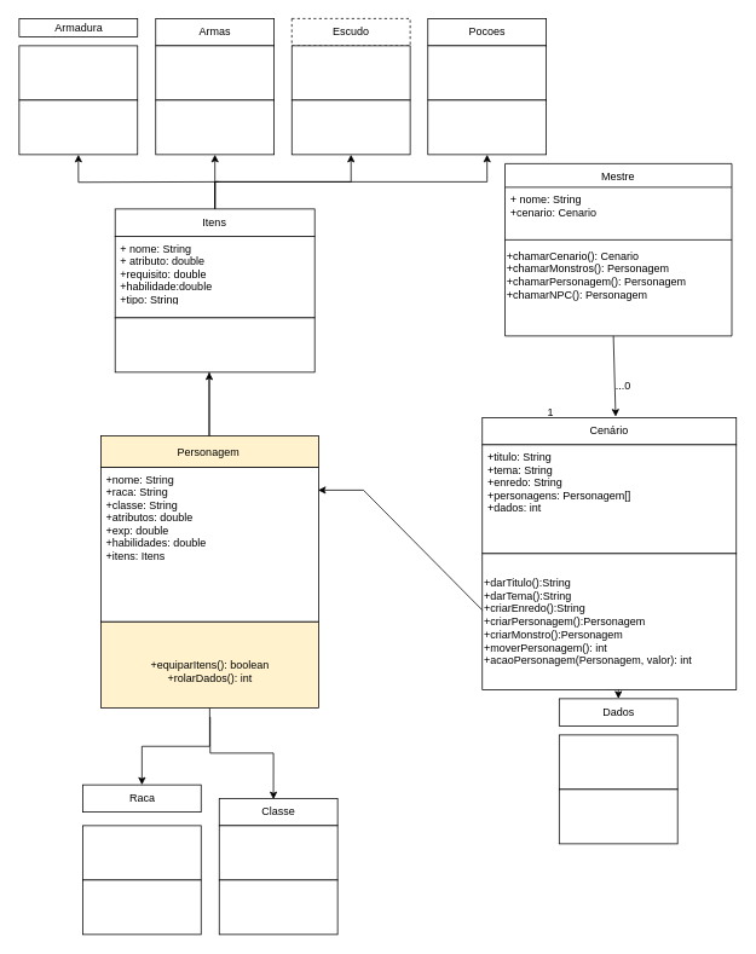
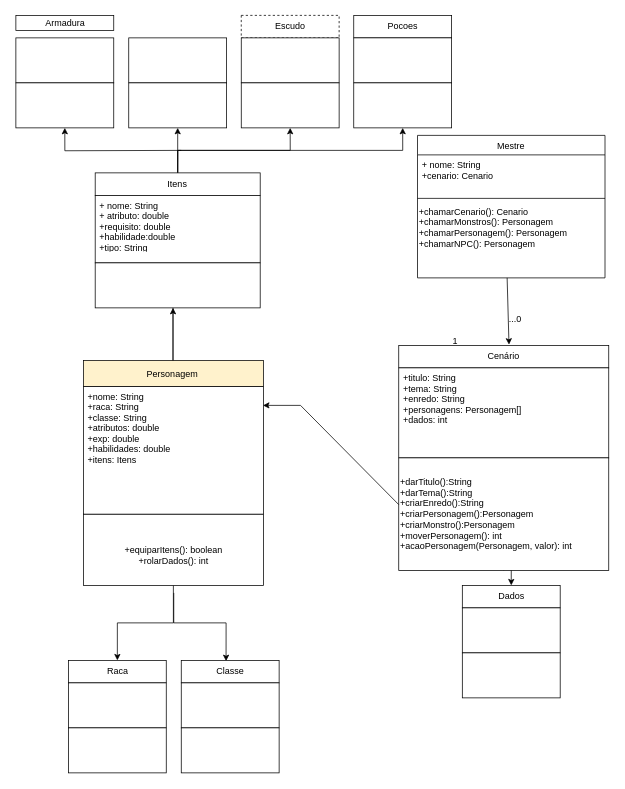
  <mxCell id="0" />
  <mxCell id="1" parent="0" />
  <mxCell id="2" value="Mestre" style="swimlane;fontStyle=0;align=center;verticalAlign=top;childLayout=stackLayout;horizontal=1;startSize=26;horizontalStack=0;resizeParent=1;resizeLast=0;collapsible=1;marginBottom=0;rounded=0;shadow=0;strokeWidth=1;" parent="1" vertex="1"><mxGeometry x="556" y="180" width="250" height="190" as="geometry"><mxRectangle x="550" y="140" width="160" height="26" as="alternateBounds" /></mxGeometry></mxCell>
  <mxCell id="3" value="+ nome: String&#10;+cenario: Cenario&#10;&#10; " style="text;align=left;verticalAlign=top;spacingLeft=4;spacingRight=4;overflow=hidden;rotatable=0;points=[[0,0.5],[1,0.5]];portConstraint=eastwest;" parent="2" vertex="1"><mxGeometry y="26" width="250" height="54" as="geometry" /></mxCell>
  <mxCell id="4" value="" style="line;html=1;strokeWidth=1;align=left;verticalAlign=middle;spacingTop=-1;spacingLeft=3;spacingRight=3;rotatable=0;labelPosition=right;points=[];portConstraint=eastwest;" parent="2" vertex="1"><mxGeometry y="80" width="250" height="8" as="geometry" /></mxCell>
  <mxCell id="5" value="+chamarCenario(): Cenario&lt;br&gt;+chamarMonstros(): Personagem&lt;br&gt;+chamarPersonagem(): Personagem&lt;br&gt;+chamarNPC(): Personagem" style="text;html=1;align=left;verticalAlign=middle;resizable=0;points=[];autosize=1;strokeColor=none;fillColor=none;" parent="2" vertex="1"><mxGeometry y="88" width="250" height="70" as="geometry" /></mxCell>
  <mxCell id="6" value="Cenário" style="rounded=0;whiteSpace=wrap;html=1;" parent="1" vertex="1"><mxGeometry x="531" y="460" width="280" height="30" as="geometry" /></mxCell>
  <mxCell id="7" value="" style="rounded=0;whiteSpace=wrap;html=1;" parent="1" vertex="1"><mxGeometry x="531" y="490" width="280" height="120" as="geometry" /></mxCell>
  <mxCell id="8" style="edgeStyle=orthogonalEdgeStyle;rounded=0;orthogonalLoop=1;jettySize=auto;html=1;entryX=0.5;entryY=1;entryDx=0;entryDy=0;" edge="1" parent="1" target="34"><mxGeometry relative="1" as="geometry"><mxPoint x="241" y="200" as="sourcePoint" /></mxGeometry></mxCell>
  <mxCell id="9" style="edgeStyle=orthogonalEdgeStyle;rounded=0;orthogonalLoop=1;jettySize=auto;html=1;exitX=0.5;exitY=0;exitDx=0;exitDy=0;entryX=0.5;entryY=1;entryDx=0;entryDy=0;" edge="1" parent="1" source="12" target="37"><mxGeometry relative="1" as="geometry"><mxPoint x="231" y="180" as="targetPoint" /><mxPoint x="381" y="200" as="sourcePoint" /></mxGeometry></mxCell>
  <mxCell id="10" style="edgeStyle=orthogonalEdgeStyle;rounded=0;orthogonalLoop=1;jettySize=auto;html=1;exitX=0.5;exitY=0;exitDx=0;exitDy=0;entryX=0.5;entryY=1;entryDx=0;entryDy=0;" edge="1" parent="1" source="12" target="40"><mxGeometry relative="1" as="geometry" /></mxCell>
  <mxCell id="11" style="edgeStyle=orthogonalEdgeStyle;rounded=0;orthogonalLoop=1;jettySize=auto;html=1;exitX=0.5;exitY=0;exitDx=0;exitDy=0;entryX=0.5;entryY=1;entryDx=0;entryDy=0;" edge="1" parent="1" source="12" target="52"><mxGeometry relative="1" as="geometry" /></mxCell>
  <mxCell id="12" value="Itens" style="rounded=0;whiteSpace=wrap;html=1;" parent="1" vertex="1"><mxGeometry x="126.25" y="230" width="220" height="30" as="geometry" /></mxCell>
  <mxCell id="13" style="edgeStyle=orthogonalEdgeStyle;rounded=0;orthogonalLoop=1;jettySize=auto;html=1;exitX=0.5;exitY=1;exitDx=0;exitDy=0;" parent="1" edge="1"><mxGeometry relative="1" as="geometry"><mxPoint x="350.5" y="675" as="sourcePoint" /><mxPoint x="350.5" y="675" as="targetPoint" /></mxGeometry></mxCell>
  <mxCell id="14" style="edgeStyle=orthogonalEdgeStyle;rounded=0;orthogonalLoop=1;jettySize=auto;html=1;exitX=0.5;exitY=1;exitDx=0;exitDy=0;entryX=0.5;entryY=0;entryDx=0;entryDy=0;" edge="1" parent="1" source="15" target="47"><mxGeometry relative="1" as="geometry"><mxPoint x="641" y="750" as="targetPoint" /><Array as="points"><mxPoint x="681" y="630" /></Array></mxGeometry></mxCell>
  <mxCell id="15" value="" style="rounded=0;whiteSpace=wrap;html=1;" parent="1" vertex="1"><mxGeometry x="531" y="610" width="280" height="150" as="geometry" /></mxCell>
  <mxCell id="16" value="" style="rounded=0;whiteSpace=wrap;html=1;" parent="1" vertex="1"><mxGeometry x="126.25" y="260" width="220" height="90" as="geometry" /></mxCell>
  <mxCell id="17" value="" style="rounded=0;whiteSpace=wrap;html=1;" parent="1" vertex="1"><mxGeometry x="126.25" y="350" width="220" height="60" as="geometry" /></mxCell>
  <mxCell id="18" value="Personagem&amp;nbsp;" style="rounded=0;whiteSpace=wrap;html=1;fillColor=#fff2cc;" parent="1" vertex="1"><mxGeometry x="110.5" y="480" width="240" height="35" as="geometry" /></mxCell>
  <mxCell id="19" style="edgeStyle=orthogonalEdgeStyle;rounded=0;orthogonalLoop=1;jettySize=auto;html=1;entryX=0.458;entryY=0.033;entryDx=0;entryDy=0;entryPerimeter=0;" edge="1" parent="1" target="44"><mxGeometry relative="1" as="geometry"><mxPoint x="231" y="790" as="sourcePoint" /><Array as="points"><mxPoint x="231" y="830" /><mxPoint x="301" y="830" /></Array></mxGeometry></mxCell>
  <mxCell id="20" style="edgeStyle=orthogonalEdgeStyle;rounded=0;orthogonalLoop=1;jettySize=auto;html=1;exitX=0.5;exitY=1;exitDx=0;exitDy=0;" edge="1" parent="1" source="21" target="41"><mxGeometry relative="1" as="geometry" /></mxCell>
- <mxCell id="21" value="&lt;br&gt;+equiparItens(): boolean&lt;br&gt;+rolarDados(): int" style="rounded=0;whiteSpace=wrap;html=1;fillColor=#fff2cc;" parent="1" vertex="1"><mxGeometry x="110.5" y="685" width="240" height="95" as="geometry" /></mxCell>
+ <mxCell id="21" value="&lt;br&gt;+equiparItens(): boolean&lt;br&gt;+rolarDados(): int" style="rounded=0;whiteSpace=wrap;html=1;" parent="1" vertex="1"><mxGeometry x="110.5" y="685" width="240" height="95" as="geometry" /></mxCell>
  <mxCell id="22" value="" style="rounded=0;whiteSpace=wrap;html=1;" parent="1" vertex="1"><mxGeometry x="110.5" y="515" width="240" height="170" as="geometry" /></mxCell>
  <mxCell id="23" value="+nome: String&#10;+raca: String&#10;+classe: String&#10;+atributos: double&#10;+exp: double&#10;+habilidades: double&#10;+itens: Itens&#10;&#10;&#10;&#10;" style="text;align=left;verticalAlign=top;spacingLeft=4;spacingRight=4;overflow=hidden;rotatable=0;points=[[0,0.5],[1,0.5]];portConstraint=eastwest;" parent="1" vertex="1"><mxGeometry x="110.5" y="515" width="240" height="160" as="geometry" /></mxCell>
  <mxCell id="24" value="+ nome: String&#10;+ atributo: double&#10;+requisito: double&#10;+habilidade:double&#10;+tipo: String&#10;&#10;&#10; " style="text;align=left;verticalAlign=top;spacingLeft=4;spacingRight=4;overflow=hidden;rotatable=0;points=[[0,0.5],[1,0.5]];portConstraint=eastwest;" parent="1" vertex="1"><mxGeometry x="126.25" y="260" width="120" height="70" as="geometry" /></mxCell>
  <mxCell id="25" value="+titulo: String&#10;+tema: String&#10;+enredo: String&#10;+personagens: Personagem[]&#10;+dados: int" style="text;align=left;verticalAlign=top;spacingLeft=4;spacingRight=4;overflow=hidden;rotatable=0;points=[[0,0.5],[1,0.5]];portConstraint=eastwest;" parent="1" vertex="1"><mxGeometry x="531" y="490" width="280" height="110" as="geometry" /></mxCell>
  <mxCell id="26" value="...0" style="text;html=1;align=center;verticalAlign=middle;resizable=0;points=[];autosize=1;strokeColor=none;fillColor=none;" parent="1" vertex="1"><mxGeometry x="666" y="410" width="40" height="30" as="geometry" /></mxCell>
  <mxCell id="27" value="1" style="text;html=1;align=center;verticalAlign=middle;resizable=0;points=[];autosize=1;strokeColor=none;fillColor=none;" parent="1" vertex="1"><mxGeometry x="591" y="440" width="30" height="30" as="geometry" /></mxCell>
  <mxCell id="28" value="" style="endArrow=classic;html=1;rounded=0;entryX=0.525;entryY=-0.033;entryDx=0;entryDy=0;entryPerimeter=0;" parent="1" edge="1" target="6"><mxGeometry width="50" height="50" relative="1" as="geometry"><mxPoint x="675.5" y="370" as="sourcePoint" /><mxPoint x="675.5" y="450" as="targetPoint" /><Array as="points" /></mxGeometry></mxCell>
  <mxCell id="29" value="" style="endArrow=classic;html=1;rounded=0;" parent="1" edge="1"><mxGeometry width="50" height="50" relative="1" as="geometry"><mxPoint x="230" y="410" as="sourcePoint" /><mxPoint x="230" y="410" as="targetPoint" /><Array as="points"><mxPoint x="230" y="480" /></Array></mxGeometry></mxCell>
  <mxCell id="30" value="" style="endArrow=classic;html=1;rounded=0;exitX=0;exitY=0.385;exitDx=0;exitDy=0;exitPerimeter=0;" parent="1" source="31" edge="1"><mxGeometry width="50" height="50" relative="1" as="geometry"><mxPoint x="500" y="540" as="sourcePoint" /><mxPoint x="350" y="540" as="targetPoint" /><Array as="points"><mxPoint x="400" y="540" /></Array></mxGeometry></mxCell>
  <mxCell id="31" value="+darTitulo():String&lt;br&gt;+darTema():String&lt;br&gt;+criarEnredo():String&lt;br&gt;+criarPersonagem():Personagem&lt;br&gt;+criarMonstro():Personagem&lt;br&gt;+moverPersonagem(): int&lt;br&gt;+acaoPersonagem(Personagem, valor): int" style="text;html=1;align=left;verticalAlign=middle;resizable=0;points=[];autosize=1;strokeColor=none;fillColor=none;" parent="1" vertex="1"><mxGeometry x="531" y="630" width="250" height="110" as="geometry" /></mxCell>
  <mxCell id="32" value="Armadura" style="rounded=0;whiteSpace=wrap;html=1;" vertex="1" parent="1"><mxGeometry x="20.5" y="20" width="130.5" height="20" as="geometry" /></mxCell>
  <mxCell id="33" value="" style="rounded=0;whiteSpace=wrap;html=1;" vertex="1" parent="1"><mxGeometry x="20.5" y="50" width="130.5" height="60" as="geometry" /></mxCell>
  <mxCell id="34" value="" style="rounded=0;whiteSpace=wrap;html=1;" vertex="1" parent="1"><mxGeometry x="20.5" y="110" width="130.5" height="60" as="geometry" /></mxCell>
- <mxCell id="35" value="Armas" style="rounded=0;whiteSpace=wrap;html=1;" vertex="1" parent="1"><mxGeometry x="171" y="20" width="130.5" height="30" as="geometry" /></mxCell>
  <mxCell id="36" value="" style="rounded=0;whiteSpace=wrap;html=1;" vertex="1" parent="1"><mxGeometry x="171" y="50" width="130.5" height="60" as="geometry" /></mxCell>
  <mxCell id="37" value="" style="rounded=0;whiteSpace=wrap;html=1;" vertex="1" parent="1"><mxGeometry x="171" y="110" width="130.5" height="60" as="geometry" /></mxCell>
  <mxCell id="38" value="Escudo" style="rounded=0;whiteSpace=wrap;html=1;dashed=1;" vertex="1" parent="1"><mxGeometry x="321" y="20" width="130.5" height="30" as="geometry" /></mxCell>
  <mxCell id="39" value="" style="rounded=0;whiteSpace=wrap;html=1;" vertex="1" parent="1"><mxGeometry x="321" y="50" width="130.5" height="60" as="geometry" /></mxCell>
  <mxCell id="40" value="" style="rounded=0;whiteSpace=wrap;html=1;" vertex="1" parent="1"><mxGeometry x="321" y="110" width="130.5" height="60" as="geometry" /></mxCell>
- <mxCell id="41" value="Raca" style="rounded=0;whiteSpace=wrap;html=1;" vertex="1" parent="1"><mxGeometry x="90.5" y="865" width="130.5" height="30" as="geometry" /></mxCell>
+ <mxCell id="41" value="Raca" style="rounded=0;whiteSpace=wrap;html=1;" vertex="1" parent="1"><mxGeometry x="90.5" y="880" width="130.5" height="30" as="geometry" /></mxCell>
  <mxCell id="42" value="" style="rounded=0;whiteSpace=wrap;html=1;" vertex="1" parent="1"><mxGeometry x="90.5" y="910" width="130.5" height="60" as="geometry" /></mxCell>
  <mxCell id="43" value="" style="rounded=0;whiteSpace=wrap;html=1;" vertex="1" parent="1"><mxGeometry x="90.5" y="970" width="130.5" height="60" as="geometry" /></mxCell>
  <mxCell id="44" value="Classe" style="rounded=0;whiteSpace=wrap;html=1;" vertex="1" parent="1"><mxGeometry x="241" y="880" width="130.5" height="30" as="geometry" /></mxCell>
  <mxCell id="45" value="" style="rounded=0;whiteSpace=wrap;html=1;" vertex="1" parent="1"><mxGeometry x="241" y="910" width="130.5" height="60" as="geometry" /></mxCell>
  <mxCell id="46" value="" style="rounded=0;whiteSpace=wrap;html=1;" vertex="1" parent="1"><mxGeometry x="241" y="970" width="130.5" height="60" as="geometry" /></mxCell>
- <mxCell id="47" value="Dados" style="rounded=0;whiteSpace=wrap;html=1;" vertex="1" parent="1"><mxGeometry x="615.75" y="770" width="130.5" height="30" as="geometry" /></mxCell>
+ <mxCell id="47" value="Dados" style="rounded=0;whiteSpace=wrap;html=1;" vertex="1" parent="1"><mxGeometry x="615.75" y="780" width="130.5" height="30" as="geometry" /></mxCell>
  <mxCell id="48" value="" style="rounded=0;whiteSpace=wrap;html=1;" vertex="1" parent="1"><mxGeometry x="615.75" y="810" width="130.5" height="60" as="geometry" /></mxCell>
  <mxCell id="49" value="" style="rounded=0;whiteSpace=wrap;html=1;" vertex="1" parent="1"><mxGeometry x="615.75" y="870" width="130.5" height="60" as="geometry" /></mxCell>
  <mxCell id="50" value="Pocoes" style="rounded=0;whiteSpace=wrap;html=1;" vertex="1" parent="1"><mxGeometry x="471" y="20" width="130.5" height="30" as="geometry" /></mxCell>
  <mxCell id="51" value="" style="rounded=0;whiteSpace=wrap;html=1;" vertex="1" parent="1"><mxGeometry x="471" y="50" width="130.5" height="60" as="geometry" /></mxCell>
  <mxCell id="52" value="" style="rounded=0;whiteSpace=wrap;html=1;" vertex="1" parent="1"><mxGeometry x="471" y="110" width="130.5" height="60" as="geometry" /></mxCell>
